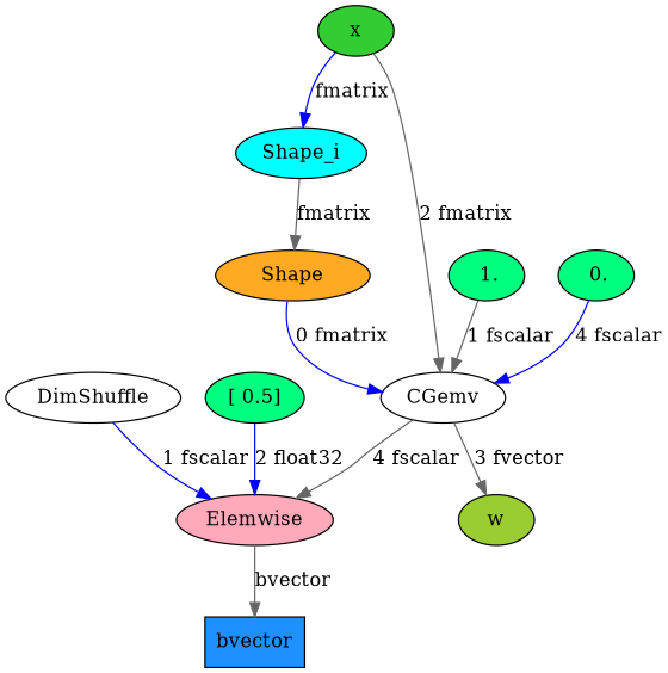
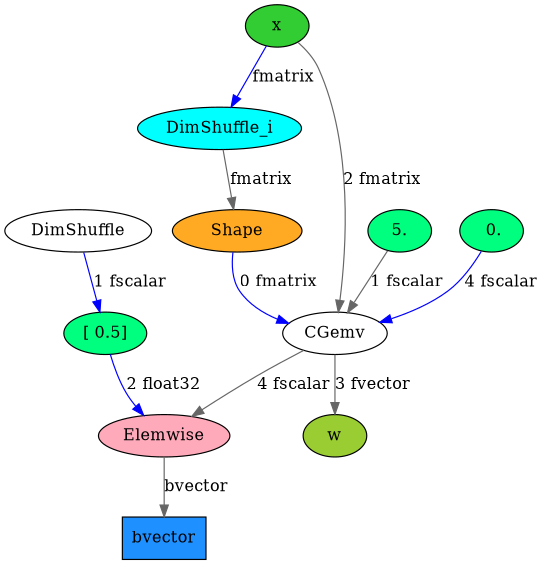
  digraph {
    node [node_type=apply fillcolor=SpringGreen style=filled]
    edge [color=gray40]
    n1 [apply_op="InplaceDimShuffle{x}" height=0.5 label=DimShuffle width=1.4763 fillcolor="" style=""]
    n2 [apply_op="Elemwise{Composite{GT(scalar_sigmoid((-((-i0) - i1))), i2)}}" fillcolor="#FFAABB" height=0.5 label=Elemwise type=colored width=1.2888]
    n3 [dtype=bvector fillcolor=dodgerblue height=0.5 label=bvector node_type=output shape=box width=0.80556]
-   n4 [apply_op="Shape_i{0}" fillcolor=cyan height=0.5 label=Shape_i type=colored width=1.1152]
+   n4 [apply_op="Shape_i{0}" fillcolor=cyan height=0.5 label=DimShuffle_i type=colored width=1.1152]
    n5 [apply_op="AllocEmpty{dtype='float32'}" fillcolor="#FFAA22" height=0.5 label=Shape type=colored width=1.5312]
    n6 [apply_op="CGemv{inplace}" height=0.5 label=CGemv width=1.0694 fillcolor="" style=""]
    n7 [dtype=fvector fillcolor=YellowGreen height=0.5 label=w node_type=shared_input shape=ellipse tag="sharedvalue.py	212	utils.add_tag_trace(var)" width=0.75]
    n8 [dtype=fmatrix fillcolor=limegreen height=0.5 label=x node_type=input shape=ellipse tag="ipython-input-7-2c2a9376bdd2	8	x = T.matrix('x')" width=0.75]
-   n9 [dtype=fscalar height=0.5 label=" 1." node_type=constant_input shape=ellipse width=0.75]
+   n9 [dtype=fscalar height=0.5 label=5. node_type=constant_input shape=ellipse width=0.75]
    n10 [dtype=fscalar height=0.5 label=" 0." node_type=constant_input shape=ellipse width=0.75]
    n11 [dtype=float32 height=0.5 label="[ 0.5]" node_type=constant_input shape=ellipse width=0.84093]
-   n1 -> n2 [color=blue label="1 fscalar"]
+   n1 -> n11 [color=blue label="1 fscalar"]
    n2 -> n3 [label=bvector]
    n4 -> n5 [label=fmatrix]
    n5 -> n6 [color=blue label="0 fmatrix"]
    n6 -> n2 [label="4 fscalar"]
    n6 -> n7 [label="3 fvector"]
    n8 -> n4 [color=blue label=fmatrix]
    n8 -> n6 [label="2 fmatrix"]
    n9 -> n6 [label="1 fscalar"]
    n10 -> n6 [color=blue label="4 fscalar"]
    n11 -> n2 [color=blue label="2 float32"]
  }
